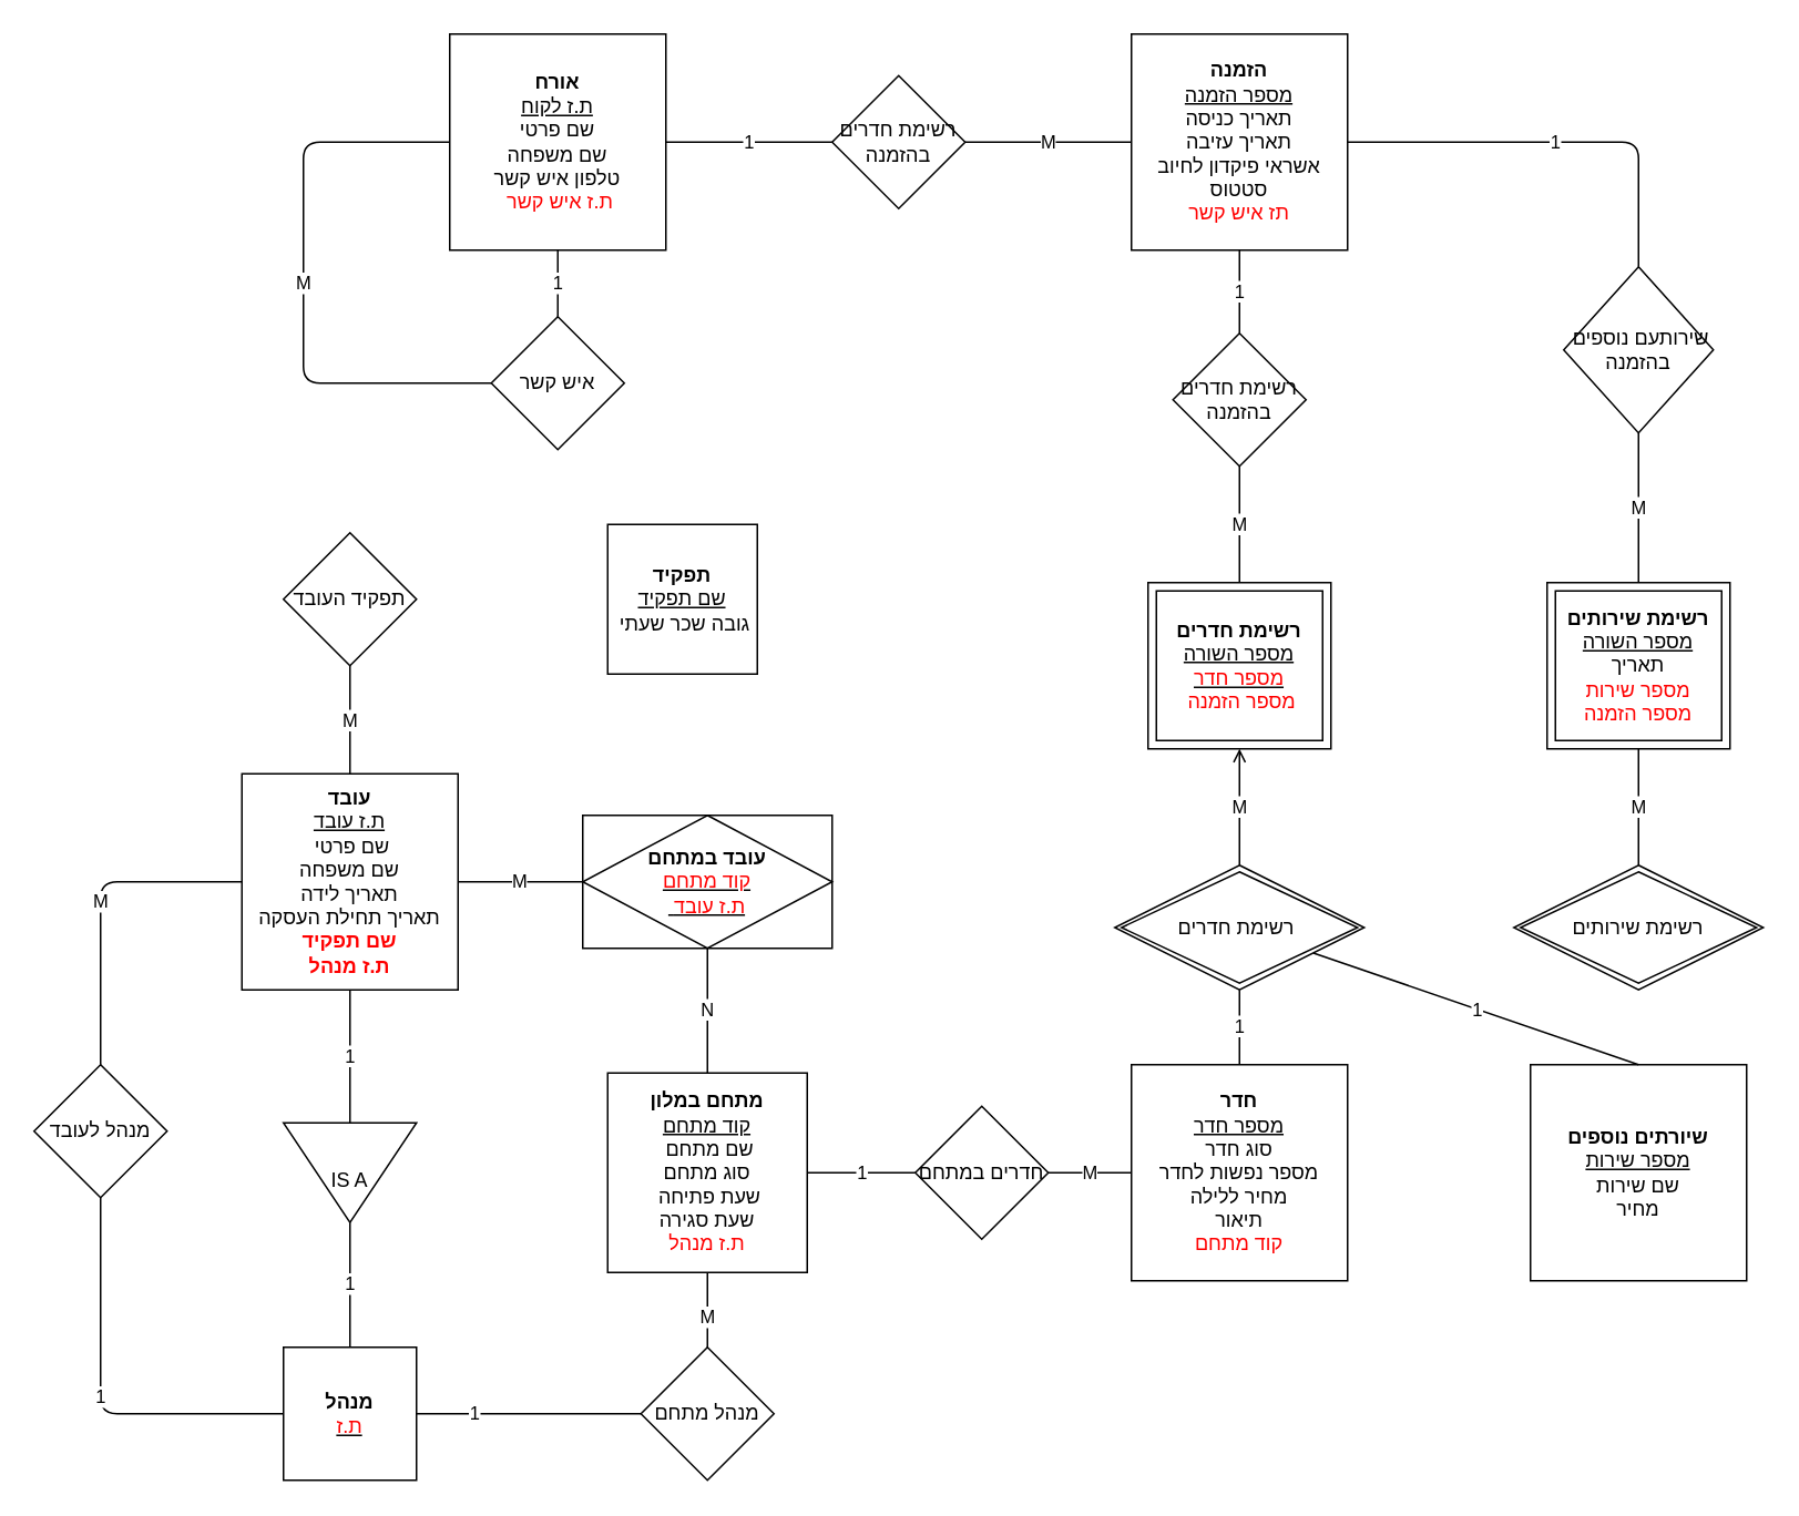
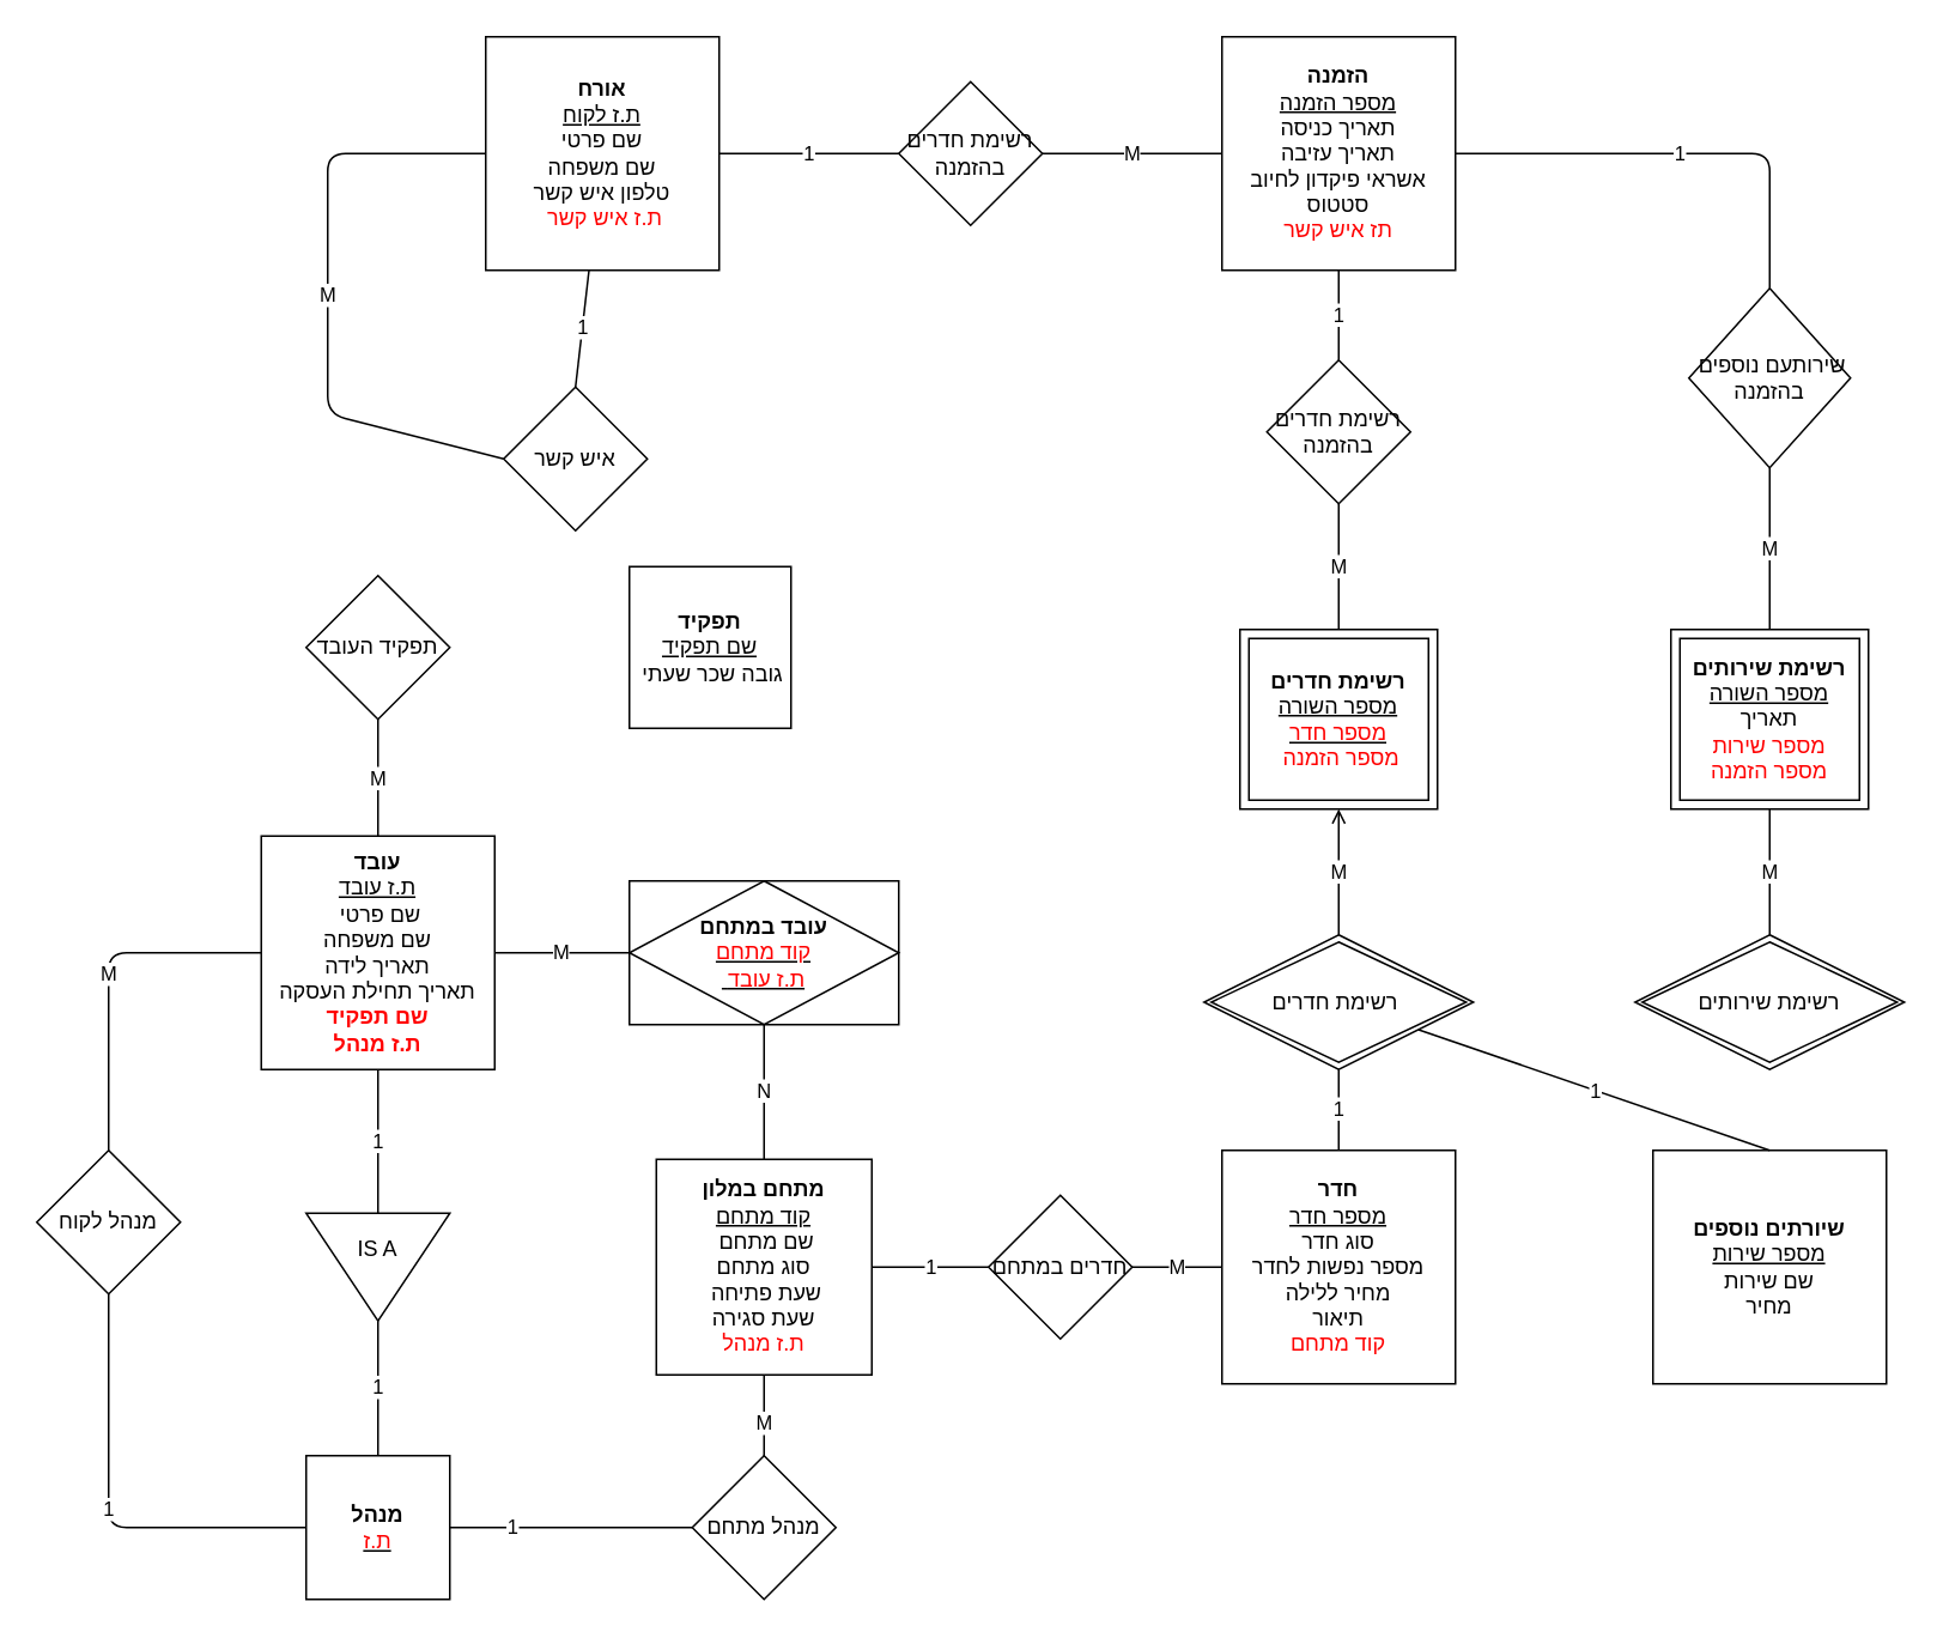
  <mxCell id="0" />
  <mxCell id="1" parent="0" />
  <mxCell id="2" value="&lt;b&gt;מתחם במלון&lt;/b&gt;&lt;br&gt;&lt;u&gt;קוד מתחם&lt;br&gt;&lt;/u&gt;שם מתחם&amp;nbsp;&lt;br&gt;סוג מתחם&lt;br&gt;שעת פתיחה&amp;nbsp;&lt;br&gt;שעת סגירה&lt;br&gt;&lt;font color=&quot;#ff0000&quot;&gt;ת.ז מנהל&lt;/font&gt;" style="whiteSpace=wrap;html=1;aspect=fixed;align=center;textDirection=rtl;" parent="1" vertex="1"><mxGeometry x="365" y="645" width="120" height="120" as="geometry" /></mxCell>
  <mxCell id="3" value="&lt;b&gt;עובד&lt;br&gt;&lt;/b&gt;&lt;u&gt;ת.ז עובד&lt;br&gt;&lt;/u&gt;שם פרטי&amp;nbsp;&lt;br&gt;שם משפחה&lt;br&gt;תאריך לידה&lt;br&gt;תאריך תחילת העסקה&lt;br&gt;&lt;font color=&quot;#ff0000&quot;&gt;&lt;b&gt;שם תפקיד&lt;br&gt;ת.ז מנהל&lt;br&gt;&lt;/b&gt;&lt;/font&gt;" style="whiteSpace=wrap;html=1;aspect=fixed;align=center;textDirection=rtl;" parent="1" vertex="1"><mxGeometry x="145" y="465" width="130" height="130" as="geometry" /></mxCell>
- <mxCell id="4" value="&lt;b&gt;תפקיד&lt;/b&gt;&lt;br&gt;&lt;u&gt;שם תפקיד&lt;br&gt;&lt;/u&gt;גובה שכר שעתי&amp;nbsp;" style="whiteSpace=wrap;html=1;aspect=fixed;align=center;textDirection=rtl;" parent="1" vertex="1"><mxGeometry x="365" y="315" width="90" height="90" as="geometry" /></mxCell>
+ <mxCell id="4" value="&lt;b&gt;תפקיד&lt;/b&gt;&lt;br&gt;&lt;u&gt;שם תפקיד&lt;br&gt;&lt;/u&gt;גובה שכר שעתי&amp;nbsp;" style="whiteSpace=wrap;html=1;aspect=fixed;align=center;textDirection=rtl;" parent="1" vertex="1"><mxGeometry x="350" y="315" width="90" height="90" as="geometry" /></mxCell>
  <mxCell id="5" value="M" style="endArrow=none;html=1;entryX=0.5;entryY=0;entryDx=0;entryDy=0;exitX=0.5;exitY=1;exitDx=0;exitDy=0;" parent="1" source="6" target="3" edge="1"><mxGeometry width="50" height="50" relative="1" as="geometry"><mxPoint x="-130" y="820" as="sourcePoint" /><mxPoint x="-80" y="770" as="targetPoint" /></mxGeometry></mxCell>
  <mxCell id="6" value="תפקיד העובד" style="rhombus;whiteSpace=wrap;html=1;" parent="1" vertex="1"><mxGeometry x="170" y="320" width="80" height="80" as="geometry" /></mxCell>
  <mxCell id="7" value="&lt;b&gt;עובד במתחם&lt;/b&gt;&lt;br&gt;&lt;u&gt;&lt;font color=&quot;#ff0000&quot;&gt;קוד מתחם&lt;/font&gt;&lt;br&gt;&lt;font color=&quot;#ff0000&quot;&gt;&amp;nbsp;ת.ז עובד&lt;/font&gt;&lt;/u&gt;" style="shape=associativeEntity;whiteSpace=wrap;html=1;align=center;" parent="1" vertex="1"><mxGeometry x="350" y="490" width="150" height="80" as="geometry" /></mxCell>
  <mxCell id="8" value="" style="group" parent="1" vertex="1" connectable="0"><mxGeometry x="170" y="675" width="80" height="60" as="geometry" /></mxCell>
  <mxCell id="9" value="" style="triangle;whiteSpace=wrap;html=1;rotation=90;" parent="8" vertex="1"><mxGeometry x="10" y="-10" width="60" height="80" as="geometry" /></mxCell>
- <mxCell id="10" value="IS A" style="text;html=1;strokeColor=none;fillColor=none;align=center;verticalAlign=middle;whiteSpace=wrap;rounded=0;" parent="8" vertex="1"><mxGeometry x="20" y="25" width="40" height="20" as="geometry" /></mxCell>
+ <mxCell id="10" value="IS A" style="text;html=1;strokeColor=none;fillColor=none;align=center;verticalAlign=middle;whiteSpace=wrap;rounded=0;" parent="8" vertex="1"><mxGeometry x="20" y="10" width="40" height="20" as="geometry" /></mxCell>
  <mxCell id="11" value="N" style="endArrow=none;html=1;entryX=0.5;entryY=1;entryDx=0;entryDy=0;" parent="1" source="2" target="7" edge="1"><mxGeometry width="50" height="50" relative="1" as="geometry"><mxPoint x="10" y="820" as="sourcePoint" /><mxPoint x="60" y="770" as="targetPoint" /></mxGeometry></mxCell>
  <mxCell id="12" value="M" style="endArrow=none;html=1;entryX=1;entryY=0.5;entryDx=0;entryDy=0;exitX=0;exitY=0.5;exitDx=0;exitDy=0;" parent="1" source="7" target="3" edge="1"><mxGeometry width="50" height="50" relative="1" as="geometry"><mxPoint x="-130" y="820" as="sourcePoint" /><mxPoint x="-80" y="770" as="targetPoint" /></mxGeometry></mxCell>
  <mxCell id="13" value="&lt;b&gt;מנהל&lt;/b&gt;&lt;br&gt;&lt;u&gt;&lt;font color=&quot;#ff0000&quot;&gt;ת.ז&lt;/font&gt;&lt;/u&gt;" style="whiteSpace=wrap;html=1;aspect=fixed;textDirection=rtl;" parent="1" vertex="1"><mxGeometry x="170" y="810" width="80" height="80" as="geometry" /></mxCell>
  <mxCell id="14" value="1" style="endArrow=none;html=1;entryX=1;entryY=0.5;entryDx=0;entryDy=0;" parent="1" source="13" target="9" edge="1"><mxGeometry width="50" height="50" relative="1" as="geometry"><mxPoint x="-5" y="820" as="sourcePoint" /><mxPoint x="45" y="770" as="targetPoint" /></mxGeometry></mxCell>
  <mxCell id="15" value="1" style="endArrow=none;html=1;entryX=0.5;entryY=1;entryDx=0;entryDy=0;exitX=0;exitY=0.5;exitDx=0;exitDy=0;" parent="1" source="9" target="3" edge="1"><mxGeometry width="50" height="50" relative="1" as="geometry"><mxPoint x="-5" y="820" as="sourcePoint" /><mxPoint x="45" y="770" as="targetPoint" /></mxGeometry></mxCell>
  <mxCell id="16" value="M" style="endArrow=none;html=1;entryX=0.5;entryY=1;entryDx=0;entryDy=0;" parent="1" target="2" edge="1"><mxGeometry width="50" height="50" relative="1" as="geometry"><mxPoint x="425" y="820" as="sourcePoint" /><mxPoint x="60" y="760" as="targetPoint" /></mxGeometry></mxCell>
  <mxCell id="17" value="מנהל מתחם" style="rhombus;whiteSpace=wrap;html=1;" parent="1" vertex="1"><mxGeometry x="385" y="810" width="80" height="80" as="geometry" /></mxCell>
  <mxCell id="18" value="" style="endArrow=none;html=1;entryX=0;entryY=0.5;entryDx=0;entryDy=0;exitX=1;exitY=0.5;exitDx=0;exitDy=0;" parent="1" source="13" target="17" edge="1"><mxGeometry width="50" height="50" relative="1" as="geometry"><mxPoint x="140" y="850" as="sourcePoint" /><mxPoint x="240" y="840" as="targetPoint" /></mxGeometry></mxCell>
  <mxCell id="19" value="1" style="edgeLabel;html=1;align=center;verticalAlign=middle;resizable=0;points=[];" parent="18" vertex="1" connectable="0"><mxGeometry x="-0.502" y="1" relative="1" as="geometry"><mxPoint as="offset" /></mxGeometry></mxCell>
  <mxCell id="20" value="&lt;b&gt;חדר&lt;br&gt;&lt;/b&gt;&lt;u&gt;מספר חדר&lt;br&gt;&lt;/u&gt;סוג חדר&lt;br&gt;מספר נפשות לחדר&lt;br&gt;מחיר ללילה&lt;br&gt;תיאור&lt;br&gt;&lt;font color=&quot;#ff0000&quot;&gt;קוד מתחם&lt;/font&gt;" style="whiteSpace=wrap;html=1;aspect=fixed;align=center;textDirection=rtl;" parent="1" vertex="1"><mxGeometry x="680" y="640" width="130" height="130" as="geometry" /></mxCell>
  <mxCell id="21" value="חדרים במתחם" style="rhombus;whiteSpace=wrap;html=1;" parent="1" vertex="1"><mxGeometry x="550" y="665" width="80" height="80" as="geometry" /></mxCell>
  <mxCell id="22" value="M" style="endArrow=none;html=1;entryX=0;entryY=0.5;entryDx=0;entryDy=0;exitX=1;exitY=0.5;exitDx=0;exitDy=0;" parent="1" source="21" target="20" edge="1"><mxGeometry width="50" height="50" relative="1" as="geometry"><mxPoint x="240" y="660" as="sourcePoint" /><mxPoint x="290" y="610" as="targetPoint" /></mxGeometry></mxCell>
  <mxCell id="23" value="1" style="endArrow=none;html=1;entryX=0;entryY=0.5;entryDx=0;entryDy=0;exitX=1;exitY=0.5;exitDx=0;exitDy=0;" parent="1" source="2" target="21" edge="1"><mxGeometry width="50" height="50" relative="1" as="geometry"><mxPoint x="240" y="660" as="sourcePoint" /><mxPoint x="290" y="610" as="targetPoint" /></mxGeometry></mxCell>
  <mxCell id="24" value="&lt;b&gt;הזמנה&lt;br&gt;&lt;/b&gt;&lt;u&gt;מספר הזמנה&lt;br&gt;&lt;/u&gt;תאריך כניסה&lt;br&gt;תאריך עזיבה&lt;br&gt;אשראי פיקדון לחיוב&lt;br&gt;סטטוס&lt;br&gt;&lt;font color=&quot;#ff0000&quot;&gt;תז איש קשר&lt;/font&gt;" style="whiteSpace=wrap;html=1;aspect=fixed;align=center;textDirection=rtl;" parent="1" vertex="1"><mxGeometry x="680" y="20" width="130" height="130" as="geometry" /></mxCell>
  <mxCell id="25" value="1" style="endArrow=none;html=1;entryX=0.5;entryY=1;entryDx=0;entryDy=0;" parent="1" source="20" target="26" edge="1"><mxGeometry width="50" height="50" relative="1" as="geometry"><mxPoint x="630" y="640" as="sourcePoint" /><mxPoint x="745" y="610" as="targetPoint" /></mxGeometry></mxCell>
  <mxCell id="26" value="רשימת חדרים&amp;nbsp;" style="shape=rhombus;double=1;perimeter=rhombusPerimeter;whiteSpace=wrap;html=1;align=center;" parent="1" vertex="1"><mxGeometry x="670" y="520" width="150" height="75" as="geometry" /></mxCell>
  <mxCell id="27" value="&lt;b&gt;רשימת חדרים&lt;/b&gt;&lt;br&gt;&lt;u&gt;מספר השורה&lt;br&gt;&lt;font color=&quot;#ff0000&quot;&gt;מספר חדר&lt;br&gt;&lt;/font&gt;&lt;/u&gt;&lt;font color=&quot;#ff0000&quot;&gt;מספר הזמנה&amp;nbsp;&lt;/font&gt;" style="shape=ext;margin=3;double=1;whiteSpace=wrap;html=1;align=center;textDirection=rtl;" parent="1" vertex="1"><mxGeometry x="690" y="350" width="110" height="100" as="geometry" /></mxCell>
  <mxCell id="28" value="רשימת חדרים בהזמנה" style="rhombus;whiteSpace=wrap;html=1;" parent="1" vertex="1"><mxGeometry x="705" y="200" width="80" height="80" as="geometry" /></mxCell>
  <mxCell id="29" value="1" style="endArrow=none;html=1;entryX=0.5;entryY=1;entryDx=0;entryDy=0;exitX=0.5;exitY=0;exitDx=0;exitDy=0;" parent="1" source="28" target="24" edge="1"><mxGeometry width="50" height="50" relative="1" as="geometry"><mxPoint x="630" y="210" as="sourcePoint" /><mxPoint x="680" y="160" as="targetPoint" /></mxGeometry></mxCell>
  <mxCell id="30" value="M" style="endArrow=none;html=1;entryX=0.5;entryY=1;entryDx=0;entryDy=0;exitX=0.5;exitY=0;exitDx=0;exitDy=0;" parent="1" source="27" target="28" edge="1"><mxGeometry width="50" height="50" relative="1" as="geometry"><mxPoint x="630" y="210" as="sourcePoint" /><mxPoint x="680" y="160" as="targetPoint" /></mxGeometry></mxCell>
  <mxCell id="31" value="M" style="endArrow=open;html=1;entryX=0.5;entryY=1;entryDx=0;entryDy=0;" parent="1" source="26" target="27" edge="1"><mxGeometry width="50" height="50" relative="1" as="geometry"><mxPoint x="630" y="510" as="sourcePoint" /><mxPoint x="680" y="460" as="targetPoint" /></mxGeometry></mxCell>
  <mxCell id="32" value="&lt;b&gt;אורח&lt;br&gt;&lt;/b&gt;&lt;u&gt;ת.ז לקוח&lt;br&gt;&lt;/u&gt;שם פרטי&lt;br&gt;שם משפחה&lt;br&gt;טלפון איש קשר&lt;br&gt;&lt;font color=&quot;#ff0000&quot;&gt;ת.ז איש קשר&amp;nbsp;&lt;/font&gt;" style="whiteSpace=wrap;html=1;aspect=fixed;align=center;textDirection=rtl;" parent="1" vertex="1"><mxGeometry x="270" y="20" width="130" height="130" as="geometry" /></mxCell>
  <mxCell id="33" value="M" style="endArrow=none;html=1;entryX=0;entryY=0.5;entryDx=0;entryDy=0;exitX=1;exitY=0.5;exitDx=0;exitDy=0;startArrow=none;" parent="1" source="49" target="24" edge="1"><mxGeometry width="50" height="50" relative="1" as="geometry"><mxPoint x="580" y="85" as="sourcePoint" /><mxPoint x="532" y="-90" as="targetPoint" /></mxGeometry></mxCell>
  <mxCell id="34" value="1" style="endArrow=none;html=1;exitX=0;exitY=0.5;exitDx=0;exitDy=0;entryX=1;entryY=0.5;entryDx=0;entryDy=0;" parent="1" source="49" target="32" edge="1"><mxGeometry width="50" height="50" relative="1" as="geometry"><mxPoint x="470" y="85" as="sourcePoint" /><mxPoint x="532" y="-90" as="targetPoint" /></mxGeometry></mxCell>
  <mxCell id="35" value="M" style="endArrow=none;html=1;exitX=0;exitY=0.5;exitDx=0;exitDy=0;entryX=0;entryY=0.5;entryDx=0;entryDy=0;" parent="1" source="32" target="36" edge="1"><mxGeometry width="50" height="50" relative="1" as="geometry"><mxPoint x="482" as="sourcePoint" y="-40" /><mxPoint x="222" y="-60" as="targetPoint" /><Array as="points"><mxPoint x="182" y="85" /><mxPoint x="182" y="230" /></Array></mxGeometry></mxCell>
- <mxCell id="36" value="איש קשר" style="rhombus;whiteSpace=wrap;html=1;" parent="1" vertex="1"><mxGeometry x="295" y="190" width="80" height="80" as="geometry" /></mxCell>
+ <mxCell id="36" value="איש קשר" style="rhombus;whiteSpace=wrap;html=1;" parent="1" vertex="1"><mxGeometry x="280" y="215" width="80" height="80" as="geometry" /></mxCell>
  <mxCell id="37" value="1" style="endArrow=none;html=1;exitX=0.5;exitY=0;exitDx=0;exitDy=0;" parent="1" source="36" target="32" edge="1"><mxGeometry width="50" height="50" relative="1" as="geometry"><mxPoint x="482" y="-10" as="sourcePoint" /><mxPoint x="532" y="-60" as="targetPoint" /></mxGeometry></mxCell>
  <mxCell id="38" value="&lt;b&gt;שיורתים נוספים&lt;br&gt;&lt;/b&gt;&lt;u&gt;מספר שירות&lt;br&gt;&lt;/u&gt;שם שירות&lt;br&gt;מחיר" style="whiteSpace=wrap;html=1;aspect=fixed;align=center;textDirection=rtl;" parent="1" vertex="1"><mxGeometry x="920" y="640" width="130" height="130" as="geometry" /></mxCell>
  <mxCell id="39" value="רשימת שירותים" style="shape=rhombus;double=1;perimeter=rhombusPerimeter;whiteSpace=wrap;html=1;align=center;" parent="1" vertex="1"><mxGeometry x="910" y="520" width="150" height="75" as="geometry" /></mxCell>
  <mxCell id="40" value="&lt;b&gt;רשימת שירותים&lt;br&gt;&lt;/b&gt;&lt;u&gt;מספר השורה&lt;/u&gt;&lt;br&gt;תאריך&lt;br&gt;&lt;font color=&quot;#ff0000&quot;&gt;מספר שירות&lt;/font&gt;&lt;br&gt;&lt;font color=&quot;#ff0000&quot;&gt;מספר הזמנה&lt;/font&gt;" style="shape=ext;margin=3;double=1;whiteSpace=wrap;html=1;align=center;textDirection=rtl;" parent="1" vertex="1"><mxGeometry x="930" y="350" width="110" height="100" as="geometry" /></mxCell>
  <mxCell id="41" value="&amp;nbsp;שירותעם נוספים בהזמנה" style="rhombus;whiteSpace=wrap;html=1;" parent="1" vertex="1"><mxGeometry x="940" y="160" width="90" height="100" as="geometry" /></mxCell>
  <mxCell id="42" value="M" style="endArrow=none;html=1;exitX=0.5;exitY=0;exitDx=0;exitDy=0;entryX=0.5;entryY=1;entryDx=0;entryDy=0;" parent="1" source="39" target="40" edge="1"><mxGeometry width="50" height="50" relative="1" as="geometry"><mxPoint x="990" y="410" as="sourcePoint" /><mxPoint x="1040" y="360" as="targetPoint" /></mxGeometry></mxCell>
  <mxCell id="43" value="M" style="endArrow=none;html=1;exitX=0.5;exitY=0;exitDx=0;exitDy=0;entryX=0.5;entryY=1;entryDx=0;entryDy=0;" parent="1" source="40" target="41" edge="1"><mxGeometry width="50" height="50" relative="1" as="geometry"><mxPoint x="990" y="260" as="sourcePoint" /><mxPoint x="1040" y="210" as="targetPoint" /></mxGeometry></mxCell>
  <mxCell id="44" value="1" style="endArrow=none;html=1;entryX=0.5;entryY=0;entryDx=0;entryDy=0;exitX=1;exitY=0.5;exitDx=0;exitDy=0;" parent="1" source="24" target="41" edge="1"><mxGeometry width="50" height="50" relative="1" as="geometry"><mxPoint x="990" y="260" as="sourcePoint" /><mxPoint x="1040" y="210" as="targetPoint" /><Array as="points"><mxPoint x="985" y="85" /></Array></mxGeometry></mxCell>
  <mxCell id="45" value="1" style="endArrow=none;html=1;exitX=0.5;exitY=0;exitDx=0;exitDy=0;" parent="1" source="38" target="26" edge="1"><mxGeometry width="50" height="50" relative="1" as="geometry"><mxPoint x="990" y="560" as="sourcePoint" /><mxPoint x="1040" y="510" as="targetPoint" /></mxGeometry></mxCell>
- <mxCell id="46" value="מנהל לעובד" style="rhombus;whiteSpace=wrap;html=1;" parent="1" vertex="1"><mxGeometry x="20" y="640" width="80" height="80" as="geometry" /></mxCell>
+ <mxCell id="46" value="מנהל לקוח" style="rhombus;whiteSpace=wrap;html=1;" parent="1" vertex="1"><mxGeometry x="20" y="640" width="80" height="80" as="geometry" /></mxCell>
  <mxCell id="47" value="M" style="endArrow=none;html=1;exitX=0.5;exitY=0;exitDx=0;exitDy=0;entryX=0;entryY=0.5;entryDx=0;entryDy=0;" parent="1" source="46" target="3" edge="1"><mxGeometry width="50" height="50" relative="1" as="geometry"><mxPoint x="50" y="620" as="sourcePoint" /><mxPoint x="100" y="570" as="targetPoint" /><Array as="points"><mxPoint x="60" y="530" /></Array></mxGeometry></mxCell>
  <mxCell id="48" value="1" style="endArrow=none;html=1;exitX=0;exitY=0.5;exitDx=0;exitDy=0;entryX=0.5;entryY=1;entryDx=0;entryDy=0;" parent="1" source="13" target="46" edge="1"><mxGeometry width="50" height="50" relative="1" as="geometry"><mxPoint x="70" y="650" as="sourcePoint" /><mxPoint x="155" y="540" as="targetPoint" /><Array as="points"><mxPoint x="60" y="850" /></Array></mxGeometry></mxCell>
  <mxCell id="49" value="רשימת חדרים בהזמנה" style="rhombus;whiteSpace=wrap;html=1;" parent="1" vertex="1"><mxGeometry x="500" y="45" width="80" height="80" as="geometry" /></mxCell>
